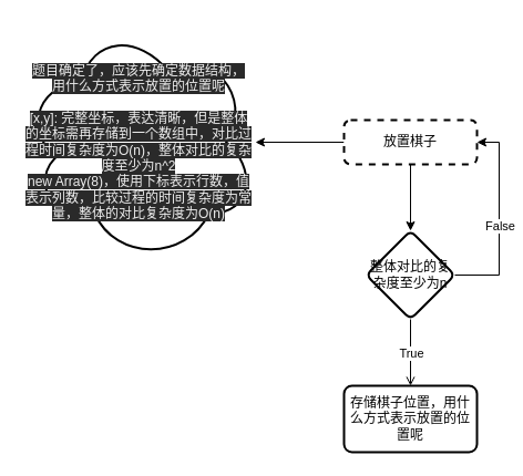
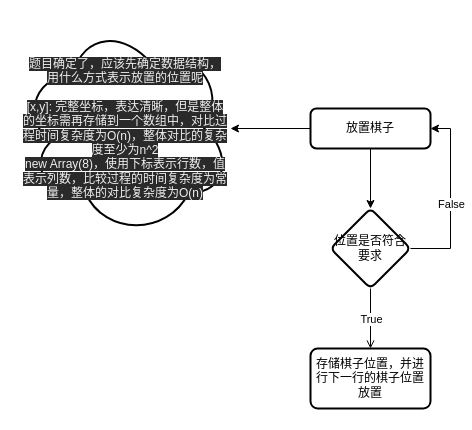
  <mxCell id="0" />
  <mxCell id="1" parent="0" />
  <mxCell id="2" value="" style="edgeStyle=orthogonalEdgeStyle;rounded=0;orthogonalLoop=1;jettySize=auto;html=1;" edge="1" parent="1" source="4" target="5"><mxGeometry relative="1" as="geometry" /></mxCell>
  <mxCell id="3" value="" style="edgeStyle=orthogonalEdgeStyle;rounded=0;orthogonalLoop=1;jettySize=auto;html=1;" edge="1" parent="1" source="4" target="10"><mxGeometry relative="1" as="geometry" /></mxCell>
- <mxCell id="4" value="放置棋子" style="rounded=1;whiteSpace=wrap;html=1;absoluteArcSize=1;arcSize=12;strokeWidth=2;dashed=1;" vertex="1" parent="1"><mxGeometry x="310" y="108" width="120" height="40" as="geometry" /></mxCell>
+ <mxCell id="4" value="放置棋子" style="rounded=1;whiteSpace=wrap;html=1;absoluteArcSize=1;arcSize=12;strokeWidth=2;" vertex="1" parent="1"><mxGeometry x="310" y="108" width="120" height="40" as="geometry" /></mxCell>
  <mxCell id="5" value="&lt;span style=&quot;color: rgb(240 , 240 , 240) ; font-family: &amp;#34;helvetica&amp;#34; ; font-size: 12px ; font-style: normal ; font-weight: 400 ; letter-spacing: normal ; text-align: center ; text-indent: 0px ; text-transform: none ; word-spacing: 0px ; background-color: rgb(42 , 42 , 42) ; display: inline ; float: none&quot;&gt;题目确定了，应该先确定数据结构，&lt;/span&gt;&lt;br style=&quot;color: rgb(240 , 240 , 240) ; font-family: &amp;#34;helvetica&amp;#34; ; font-size: 12px ; font-style: normal ; font-weight: 400 ; letter-spacing: normal ; text-align: center ; text-indent: 0px ; text-transform: none ; word-spacing: 0px ; background-color: rgb(42 , 42 , 42)&quot;&gt;&lt;span style=&quot;color: rgb(240 , 240 , 240) ; font-family: &amp;#34;helvetica&amp;#34; ; font-size: 12px ; font-style: normal ; font-weight: 400 ; letter-spacing: normal ; text-align: center ; text-indent: 0px ; text-transform: none ; word-spacing: 0px ; background-color: rgb(42 , 42 , 42) ; display: inline ; float: none&quot;&gt;用什么方式表示放置的位置呢&lt;br&gt;&lt;br&gt;[x,y]: 完整坐标，表达清晰，但是整体的坐标需再存储到一个数组中，对比过程时间复杂度为O(n)，整体对比的复杂度至少为n^2&lt;br&gt;new Array(8)，使用下标表示行数，值表示列数，比较过程的时间复杂度为常量，整体的对比复杂度为O(n)&lt;br&gt;&lt;/span&gt;" style="ellipse;shape=cloud;whiteSpace=wrap;html=1;rounded=1;strokeWidth=2;arcSize=12;" vertex="1" parent="1"><mxGeometry x="20" y="20.5" width="210" height="215" as="geometry" /></mxCell>
  <mxCell id="6" style="edgeStyle=orthogonalEdgeStyle;rounded=0;orthogonalLoop=1;jettySize=auto;html=1;entryX=1;entryY=0.5;entryDx=0;entryDy=0;" edge="1" parent="1" source="10" target="4"><mxGeometry relative="1" as="geometry"><Array as="points"><mxPoint x="450" y="248" /><mxPoint x="450" y="128" /></Array></mxGeometry></mxCell>
  <mxCell id="7" value="False" style="edgeLabel;html=1;align=center;verticalAlign=middle;resizable=0;points=[];" vertex="1" connectable="0" parent="6"><mxGeometry x="-0.056" relative="1" as="geometry"><mxPoint as="offset" /></mxGeometry></mxCell>
  <mxCell id="8" value="" style="edgeStyle=orthogonalEdgeStyle;rounded=0;orthogonalLoop=1;jettySize=auto;html=1;endArrow=open;" edge="1" parent="1" source="10" target="11"><mxGeometry relative="1" as="geometry" /></mxCell>
  <mxCell id="9" value="True" style="edgeLabel;html=1;align=center;verticalAlign=middle;resizable=0;points=[];" vertex="1" connectable="0" parent="8"><mxGeometry x="-0.333" y="3" relative="1" as="geometry"><mxPoint x="-3" y="10" as="offset" /></mxGeometry></mxCell>
- <mxCell id="10" value="整体对比的复杂度至少为n" style="rhombus;whiteSpace=wrap;html=1;rounded=1;strokeWidth=2;arcSize=12;" vertex="1" parent="1"><mxGeometry x="330" y="208" width="80" height="80" as="geometry" /></mxCell>
- <mxCell id="11" value="存储棋子位置，用什么方式表示放置的位置呢" style="whiteSpace=wrap;html=1;rounded=1;strokeWidth=2;arcSize=12;" vertex="1" parent="1"><mxGeometry x="310" y="348" width="120" height="60" as="geometry" /></mxCell>
+ <mxCell id="10" value="位置是否符合要求" style="rhombus;whiteSpace=wrap;html=1;rounded=1;strokeWidth=2;arcSize=12;" vertex="1" parent="1"><mxGeometry x="330" y="208" width="80" height="80" as="geometry" /></mxCell>
+ <mxCell id="11" value="存储棋子位置，并进行下一行的棋子位置放置" style="whiteSpace=wrap;html=1;rounded=1;strokeWidth=2;arcSize=12;" vertex="1" parent="1"><mxGeometry x="310" y="348" width="120" height="60" as="geometry" /></mxCell>
